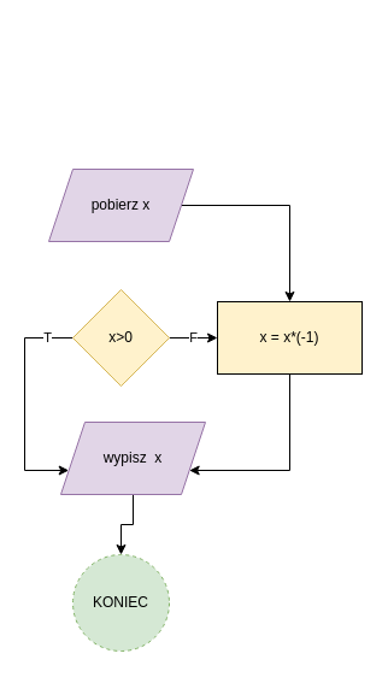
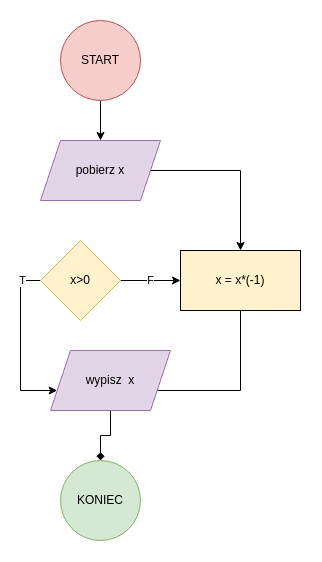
  <mxCell id="0" />
  <mxCell id="1" parent="0" />
+ <mxCell id="2" value="" style="edgeStyle=orthogonalEdgeStyle;rounded=0;orthogonalLoop=1;jettySize=auto;html=1;" edge="1" parent="1" source="3" target="5"><mxGeometry relative="1" as="geometry" /></mxCell>
+ <mxCell id="3" value="START" style="ellipse;whiteSpace=wrap;html=1;aspect=fixed;fillColor=#f8cecc;strokeColor=#b85450;" vertex="1" parent="1"><mxGeometry x="60" width="80" height="80" as="geometry" y="20" /></mxCell>
  <mxCell id="4" value="" style="edgeStyle=orthogonalEdgeStyle;rounded=0;orthogonalLoop=1;jettySize=auto;html=1;" edge="1" parent="1" source="5" target="10"><mxGeometry relative="1" as="geometry" /></mxCell>
  <mxCell id="5" value="pobierz x" style="shape=parallelogram;perimeter=parallelogramPerimeter;whiteSpace=wrap;html=1;fixedSize=1;fillColor=#e1d5e7;strokeColor=#9673a6;" vertex="1" parent="1"><mxGeometry x="40" y="140" width="120" height="60" as="geometry" /></mxCell>
  <mxCell id="6" value="T" style="edgeStyle=orthogonalEdgeStyle;rounded=0;orthogonalLoop=1;jettySize=auto;html=1;" edge="1" parent="1" source="8" target="12"><mxGeometry x="-0.778" relative="1" as="geometry"><Array as="points"><mxPoint x="20" y="280" /><mxPoint x="20" y="390" /></Array><mxPoint as="offset" /></mxGeometry></mxCell>
  <mxCell id="7" value="F" style="edgeStyle=orthogonalEdgeStyle;rounded=0;orthogonalLoop=1;jettySize=auto;html=1;" edge="1" parent="1" source="8" target="10"><mxGeometry relative="1" as="geometry" /></mxCell>
- <mxCell id="8" value="x&amp;gt;0" style="rhombus;whiteSpace=wrap;html=1;fillColor=#fff2cc;strokeColor=#d6b656;" vertex="1" parent="1"><mxGeometry x="60" y="240" width="80" height="80" as="geometry" /></mxCell>
- <mxCell id="9" style="edgeStyle=orthogonalEdgeStyle;rounded=0;orthogonalLoop=1;jettySize=auto;html=1;" edge="1" parent="1" source="10" target="12"><mxGeometry relative="1" as="geometry"><Array as="points"><mxPoint x="240" y="390" /></Array></mxGeometry></mxCell>
+ <mxCell id="8" value="x&amp;gt;0" style="rhombus;whiteSpace=wrap;html=1;fillColor=#fff2cc;strokeColor=#d6b656;" vertex="1" parent="1"><mxGeometry x="40" y="240" width="80" height="80" as="geometry" /></mxCell>
+ <mxCell id="9" style="edgeStyle=orthogonalEdgeStyle;rounded=0;orthogonalLoop=1;jettySize=auto;html=1;endArrow=none;" edge="1" parent="1" source="10" target="12"><mxGeometry relative="1" as="geometry"><Array as="points"><mxPoint x="240" y="390" /></Array></mxGeometry></mxCell>
  <mxCell id="10" value="x = x*(-1)" style="rounded=0;whiteSpace=wrap;html=1;fillColor=#fff2cc;" vertex="1" parent="1"><mxGeometry x="180" y="250" width="120" height="60" as="geometry" /></mxCell>
- <mxCell id="11" value="" style="edgeStyle=orthogonalEdgeStyle;rounded=0;orthogonalLoop=1;jettySize=auto;html=1;" edge="1" parent="1" source="12" target="13"><mxGeometry relative="1" as="geometry" /></mxCell>
+ <mxCell id="11" value="" style="edgeStyle=orthogonalEdgeStyle;rounded=0;orthogonalLoop=1;jettySize=auto;html=1;endArrow=diamond;" edge="1" parent="1" source="12" target="13"><mxGeometry relative="1" as="geometry" /></mxCell>
  <mxCell id="12" value="wypisz&amp;nbsp; x" style="shape=parallelogram;perimeter=parallelogramPerimeter;whiteSpace=wrap;html=1;fixedSize=1;fillColor=#e1d5e7;strokeColor=#9673a6;" vertex="1" parent="1"><mxGeometry x="50" y="350" width="120" height="60" as="geometry" /></mxCell>
- <mxCell id="13" value="KONIEC" style="ellipse;whiteSpace=wrap;html=1;aspect=fixed;fillColor=#d5e8d4;strokeColor=#82b366;dashed=1;" vertex="1" parent="1"><mxGeometry x="60" y="460" width="80" height="80" as="geometry" /></mxCell>
+ <mxCell id="13" value="KONIEC" style="ellipse;whiteSpace=wrap;html=1;aspect=fixed;fillColor=#d5e8d4;strokeColor=#82b366;" vertex="1" parent="1"><mxGeometry x="60" y="460" width="80" height="80" as="geometry" /></mxCell>
